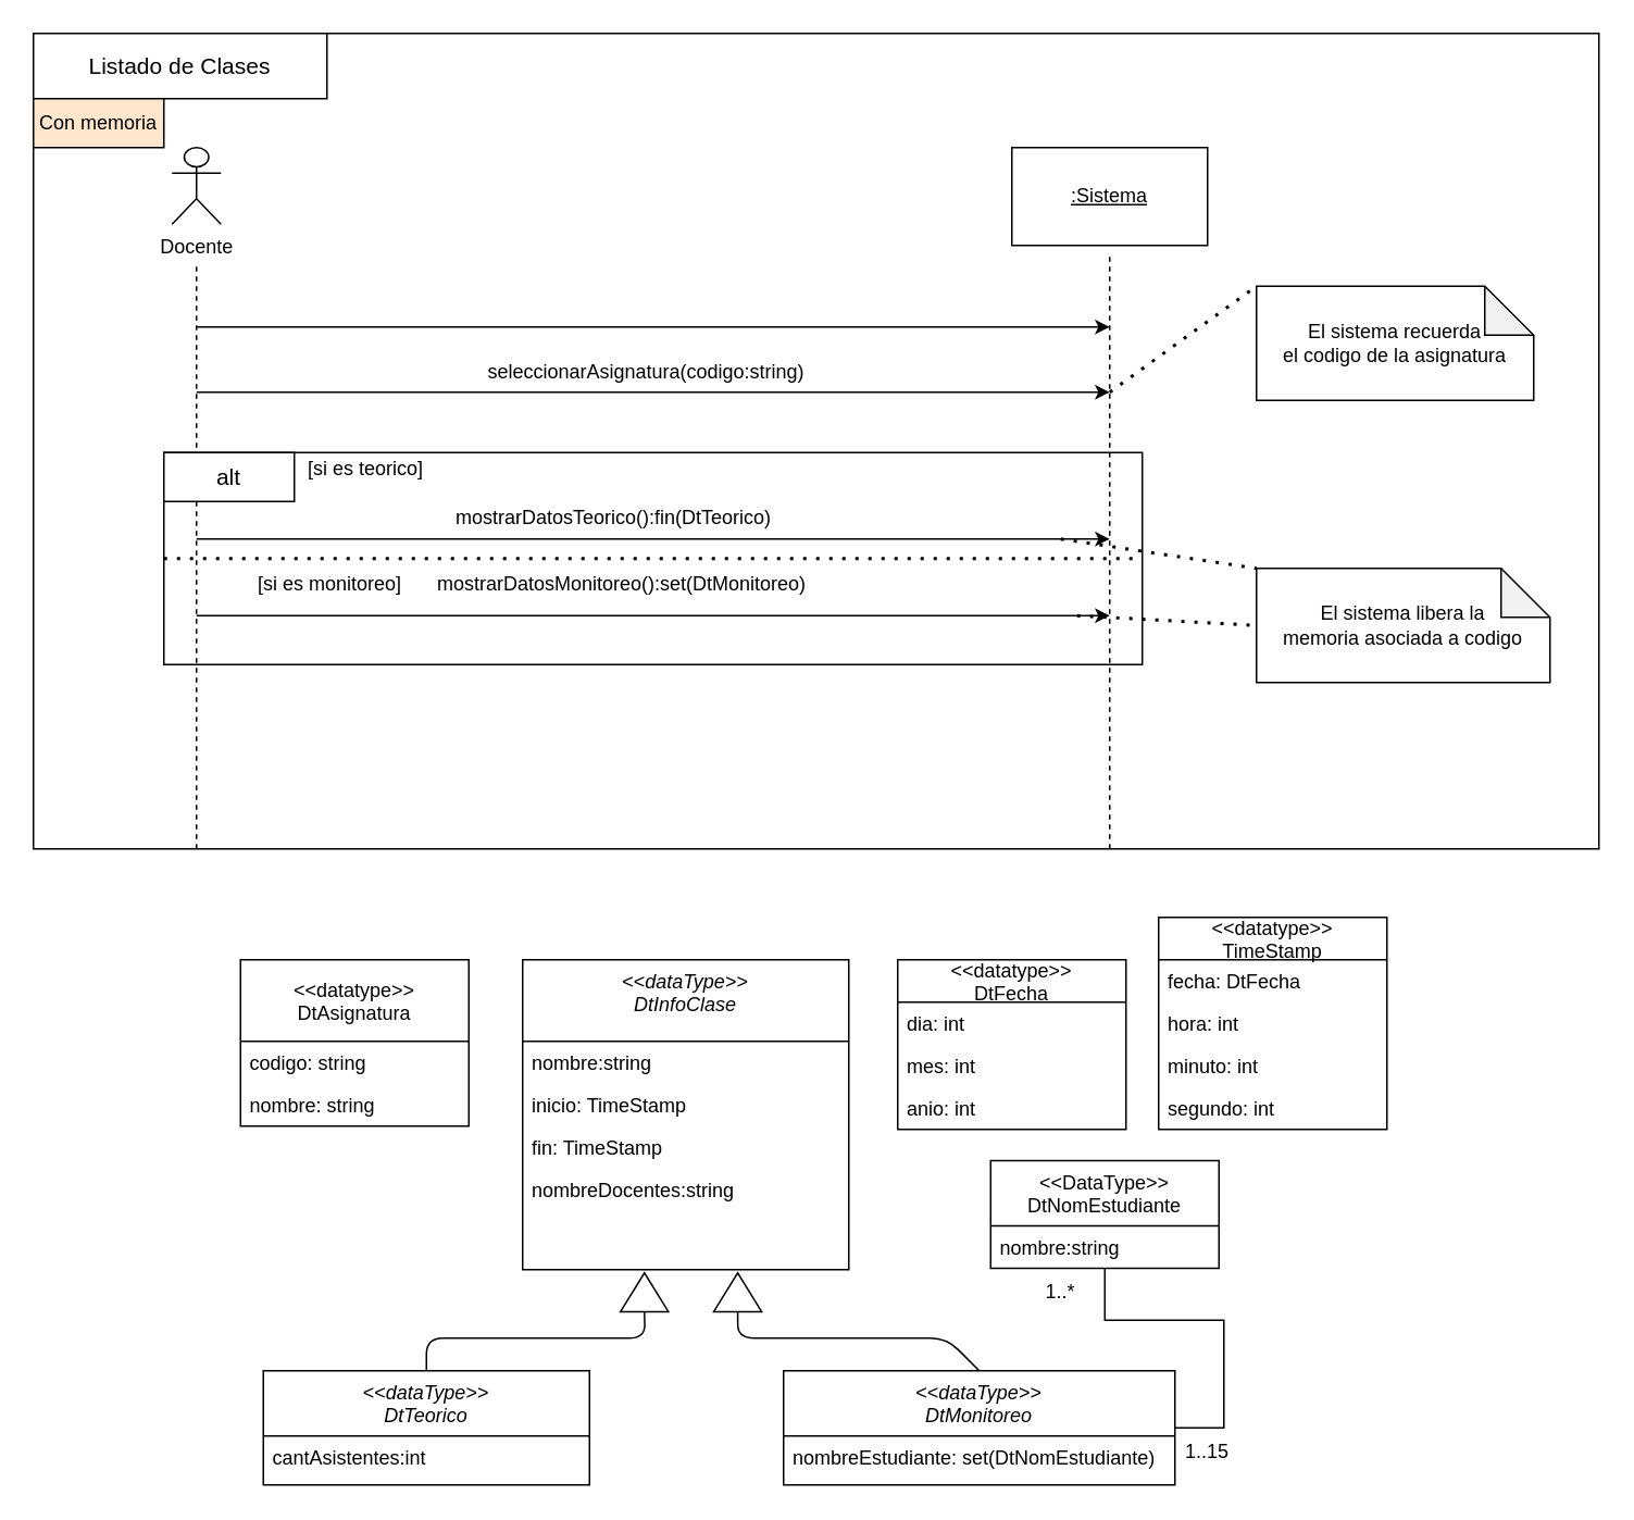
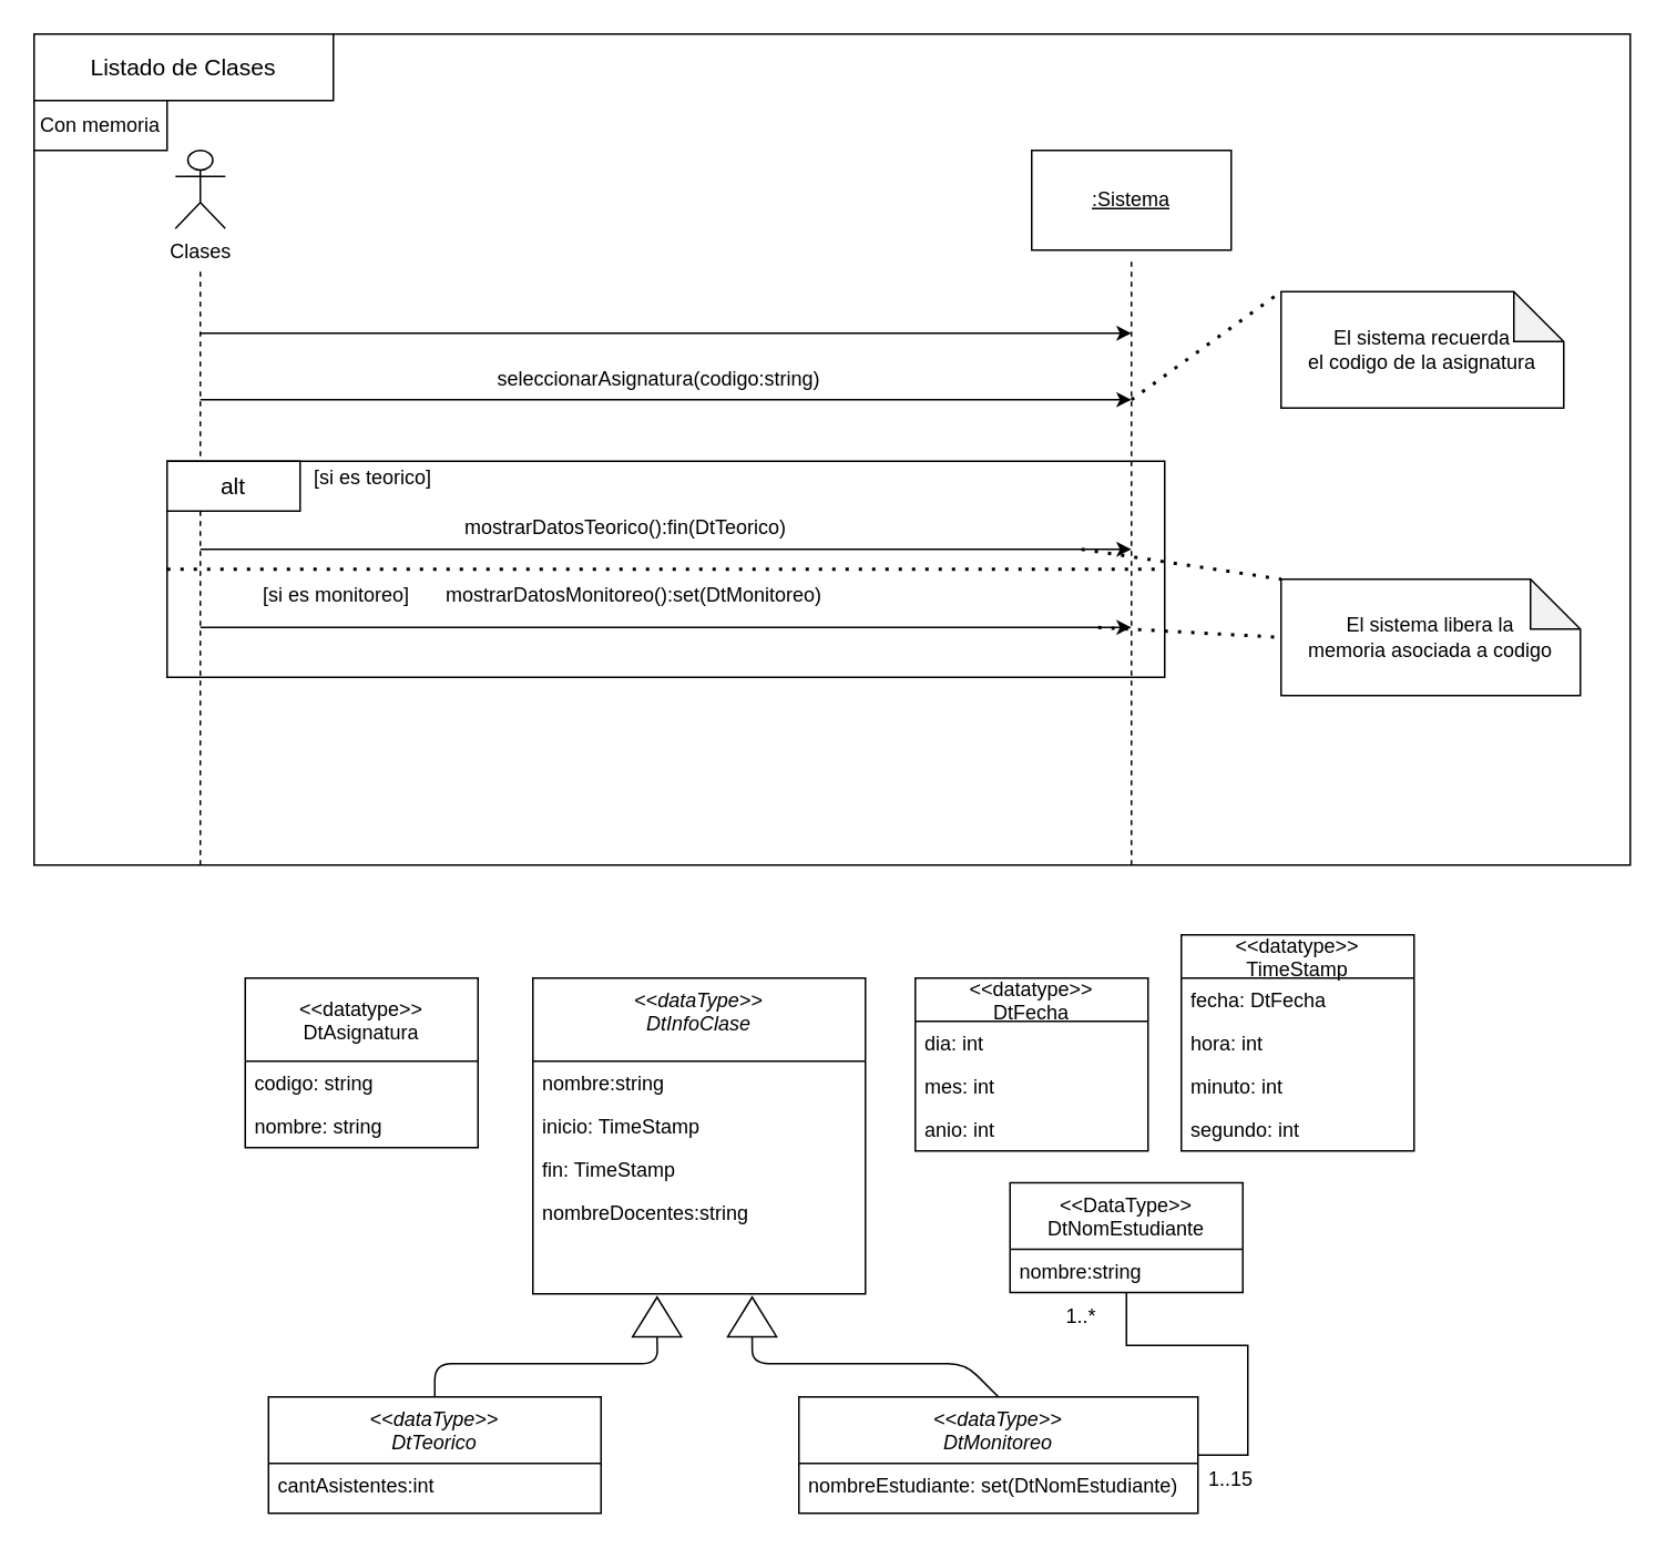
  <mxCell id="0" />
  <mxCell id="1" parent="0" />
  <mxCell id="2" value="" style="rounded=0;whiteSpace=wrap;html=1;" parent="1" vertex="1"><mxGeometry x="20" y="20" width="960" height="500" as="geometry" /></mxCell>
  <mxCell id="3" value="" style="rounded=0;whiteSpace=wrap;html=1;" parent="1" vertex="1"><mxGeometry x="100" y="277" width="600" height="130" as="geometry" /></mxCell>
  <mxCell id="4" value="&lt;&lt;dataType&gt;&gt;&#10;DtInfoClase" style="swimlane;fontStyle=2;align=center;verticalAlign=top;childLayout=stackLayout;horizontal=1;startSize=50;horizontalStack=0;resizeParent=1;resizeLast=0;collapsible=1;marginBottom=0;rounded=0;shadow=0;strokeWidth=1;" parent="1" vertex="1"><mxGeometry x="320" y="588" width="200" height="190" as="geometry"><mxRectangle x="230" y="140" width="160" height="26" as="alternateBounds" /></mxGeometry></mxCell>
  <mxCell id="5" value="nombre:string" style="text;align=left;verticalAlign=top;spacingLeft=4;spacingRight=4;overflow=hidden;rotatable=0;points=[[0,0.5],[1,0.5]];portConstraint=eastwest;" parent="4" vertex="1"><mxGeometry y="50" width="200" height="26" as="geometry" /></mxCell>
  <mxCell id="6" value="inicio: TimeStamp" style="text;align=left;verticalAlign=top;spacingLeft=4;spacingRight=4;overflow=hidden;rotatable=0;points=[[0,0.5],[1,0.5]];portConstraint=eastwest;rounded=0;shadow=0;html=0;" parent="4" vertex="1"><mxGeometry y="76" width="200" height="26" as="geometry" /></mxCell>
  <mxCell id="7" value="fin: TimeStamp" style="text;align=left;verticalAlign=top;spacingLeft=4;spacingRight=4;overflow=hidden;rotatable=0;points=[[0,0.5],[1,0.5]];portConstraint=eastwest;rounded=0;shadow=0;html=0;" parent="4" vertex="1"><mxGeometry y="102" width="200" height="26" as="geometry" /></mxCell>
  <mxCell id="8" value="nombreDocentes:string" style="text;align=left;verticalAlign=top;spacingLeft=4;spacingRight=4;overflow=hidden;rotatable=0;points=[[0,0.5],[1,0.5]];portConstraint=eastwest;rounded=0;shadow=0;html=0;" parent="4" vertex="1"><mxGeometry y="128" width="200" height="26" as="geometry" /></mxCell>
  <mxCell id="9" value="&lt;u&gt;:Sistema&lt;/u&gt;" style="rounded=0;whiteSpace=wrap;html=1;" parent="1" vertex="1"><mxGeometry x="620" y="90" width="120" height="60" as="geometry" /></mxCell>
  <mxCell id="10" value="" style="endArrow=none;dashed=1;html=1;" parent="1" edge="1"><mxGeometry width="50" height="50" relative="1" as="geometry"><mxPoint x="120" y="520" as="sourcePoint" /><mxPoint x="120" y="161" as="targetPoint" /></mxGeometry></mxCell>
  <mxCell id="11" value="" style="endArrow=none;dashed=1;html=1;" parent="1" edge="1"><mxGeometry width="50" height="50" relative="1" as="geometry"><mxPoint x="680" y="520" as="sourcePoint" /><mxPoint x="680" y="155" as="targetPoint" /></mxGeometry></mxCell>
- <mxCell id="12" value="Docente" style="shape=umlActor;verticalLabelPosition=bottom;verticalAlign=top;html=1;outlineConnect=0;" parent="1" vertex="1"><mxGeometry x="105" y="90" width="30" height="47" as="geometry" /></mxCell>
+ <mxCell id="12" value="Clases" style="shape=umlActor;verticalLabelPosition=bottom;verticalAlign=top;html=1;outlineConnect=0;" parent="1" vertex="1"><mxGeometry x="105" y="90" width="30" height="47" as="geometry" /></mxCell>
  <mxCell id="13" value="" style="endArrow=classic;html=1;" parent="1" edge="1"><mxGeometry width="50" height="50" relative="1" as="geometry"><mxPoint x="120" y="200" as="sourcePoint" /><mxPoint x="680" y="200" as="targetPoint" /></mxGeometry></mxCell>
  <mxCell id="14" value="" style="endArrow=classic;html=1;" parent="1" edge="1"><mxGeometry width="50" height="50" relative="1" as="geometry"><mxPoint x="120" y="240" as="sourcePoint" /><mxPoint x="680" y="240" as="targetPoint" /></mxGeometry></mxCell>
  <mxCell id="15" value="" style="endArrow=classic;html=1;" parent="1" edge="1"><mxGeometry width="50" height="50" relative="1" as="geometry"><mxPoint x="120" y="330" as="sourcePoint" /><mxPoint x="680" y="330" as="targetPoint" /></mxGeometry></mxCell>
  <mxCell id="16" value="" style="endArrow=classic;html=1;" parent="1" edge="1"><mxGeometry width="50" height="50" relative="1" as="geometry"><mxPoint x="120" y="377" as="sourcePoint" /><mxPoint x="680" y="377" as="targetPoint" /></mxGeometry></mxCell>
  <mxCell id="17" value="seleccionarAsignatura(codigo:string)" style="text;html=1;strokeColor=none;fillColor=none;align=center;verticalAlign=middle;whiteSpace=wrap;rounded=0;" parent="1" vertex="1"><mxGeometry x="226" y="218" width="340" height="20" as="geometry" /></mxCell>
  <mxCell id="18" value="[si es teorico]" style="text;html=1;strokeColor=none;fillColor=none;align=center;verticalAlign=middle;whiteSpace=wrap;rounded=0;" parent="1" vertex="1"><mxGeometry x="169" y="277" width="110" height="20" as="geometry" /></mxCell>
  <mxCell id="19" value="" style="endArrow=none;dashed=1;html=1;dashPattern=1 3;strokeWidth=2;exitX=0;exitY=0.5;exitDx=0;exitDy=0;entryX=1;entryY=0.5;entryDx=0;entryDy=0;" parent="1" source="3" target="3" edge="1"><mxGeometry width="50" height="50" relative="1" as="geometry"><mxPoint x="310" y="450" as="sourcePoint" /><mxPoint x="360" y="400" as="targetPoint" /></mxGeometry></mxCell>
  <mxCell id="20" value="[si es monitoreo]" style="text;html=1;strokeColor=none;fillColor=none;align=center;verticalAlign=middle;whiteSpace=wrap;rounded=0;" parent="1" vertex="1"><mxGeometry x="147" y="348" width="110" height="20" as="geometry" /></mxCell>
  <mxCell id="21" value="El sistema recuerda &lt;br&gt;el codigo de la asignatura" style="shape=note;whiteSpace=wrap;html=1;backgroundOutline=1;darkOpacity=0.05;" parent="1" vertex="1"><mxGeometry x="770" y="175" width="170" height="70" as="geometry" /></mxCell>
  <mxCell id="22" value="El sistema libera la&lt;br&gt;&amp;nbsp;memoria asociada a codigo&amp;nbsp;" style="shape=note;whiteSpace=wrap;html=1;backgroundOutline=1;darkOpacity=0.05;" parent="1" vertex="1"><mxGeometry x="770" y="348" width="180" height="70" as="geometry" /></mxCell>
  <mxCell id="23" value="" style="endArrow=none;dashed=1;html=1;dashPattern=1 3;strokeWidth=2;entryX=0;entryY=0;entryDx=0;entryDy=0;entryPerimeter=0;" parent="1" target="21" edge="1"><mxGeometry width="50" height="50" relative="1" as="geometry"><mxPoint x="680" y="240" as="sourcePoint" /><mxPoint x="790" y="330" as="targetPoint" /></mxGeometry></mxCell>
  <mxCell id="24" value="" style="endArrow=none;dashed=1;html=1;dashPattern=1 3;strokeWidth=2;entryX=0;entryY=0;entryDx=0;entryDy=0;entryPerimeter=0;" parent="1" target="22" edge="1"><mxGeometry width="50" height="50" relative="1" as="geometry"><mxPoint x="650" y="330" as="sourcePoint" /><mxPoint x="790" y="330" as="targetPoint" /></mxGeometry></mxCell>
  <mxCell id="25" value="&lt;span style=&quot;font-size: 14px&quot;&gt;Listado de Clases&lt;br&gt;&lt;/span&gt;" style="rounded=0;whiteSpace=wrap;html=1;" parent="1" vertex="1"><mxGeometry x="20" y="20" width="180" height="40" as="geometry" /></mxCell>
  <mxCell id="26" value="&lt;&lt;dataType&gt;&gt;&#10;DtTeorico" style="swimlane;fontStyle=2;align=center;verticalAlign=top;childLayout=stackLayout;horizontal=1;startSize=40;horizontalStack=0;resizeParent=1;resizeLast=0;collapsible=1;marginBottom=0;rounded=0;shadow=0;strokeWidth=1;" parent="1" vertex="1"><mxGeometry x="161" y="840" width="200" height="70" as="geometry"><mxRectangle x="230" y="140" width="160" height="26" as="alternateBounds" /></mxGeometry></mxCell>
  <mxCell id="27" value="cantAsistentes:int" style="text;align=left;verticalAlign=top;spacingLeft=4;spacingRight=4;overflow=hidden;rotatable=0;points=[[0,0.5],[1,0.5]];portConstraint=eastwest;" parent="26" vertex="1"><mxGeometry y="40" width="200" height="26" as="geometry" /></mxCell>
  <mxCell id="28" value="&lt;font style=&quot;font-size: 14px&quot;&gt;alt&lt;/font&gt;" style="rounded=0;whiteSpace=wrap;html=1;" parent="1" vertex="1"><mxGeometry x="100" y="277" width="80" height="30" as="geometry" /></mxCell>
  <mxCell id="29" value="mostrarDatosMonitoreo():set(DtMonitoreo)" style="text;html=1;strokeColor=none;fillColor=none;align=center;verticalAlign=middle;whiteSpace=wrap;rounded=0;" parent="1" vertex="1"><mxGeometry x="361" y="348" width="40" height="20" as="geometry" /></mxCell>
  <mxCell id="30" value="mostrarDatosTeorico():fin(DtTeorico)" style="text;html=1;strokeColor=none;fillColor=none;align=center;verticalAlign=middle;whiteSpace=wrap;rounded=0;" parent="1" vertex="1"><mxGeometry x="356" y="307" width="40" height="20" as="geometry" /></mxCell>
  <mxCell id="31" value="&lt;&lt;dataType&gt;&gt;&#10;DtMonitoreo" style="swimlane;fontStyle=2;align=center;verticalAlign=top;childLayout=stackLayout;horizontal=1;startSize=40;horizontalStack=0;resizeParent=1;resizeLast=0;collapsible=1;marginBottom=0;rounded=0;shadow=0;strokeWidth=1;" parent="1" vertex="1"><mxGeometry x="480" y="840" width="240" height="70" as="geometry"><mxRectangle x="230" y="140" width="160" height="26" as="alternateBounds" /></mxGeometry></mxCell>
  <mxCell id="32" value="nombreEstudiante: set(DtNomEstudiante)" style="text;align=left;verticalAlign=top;spacingLeft=4;spacingRight=4;overflow=hidden;rotatable=0;points=[[0,0.5],[1,0.5]];portConstraint=eastwest;" parent="31" vertex="1"><mxGeometry y="40" width="240" height="26" as="geometry" /></mxCell>
  <mxCell id="33" value="" style="triangle;whiteSpace=wrap;html=1;rotation=-90;" parent="1" vertex="1"><mxGeometry x="382.81" y="777.2" width="23.75" height="29.37" as="geometry" /></mxCell>
  <mxCell id="34" value="" style="triangle;whiteSpace=wrap;html=1;rotation=-90;" parent="1" vertex="1"><mxGeometry x="440" y="777.2" width="23.75" height="29.37" as="geometry" /></mxCell>
  <mxCell id="35" value="" style="endArrow=none;html=1;entryX=0;entryY=0.5;entryDx=0;entryDy=0;exitX=0.5;exitY=0;exitDx=0;exitDy=0;" parent="1" source="26" target="33" edge="1"><mxGeometry width="50" height="50" relative="1" as="geometry"><mxPoint x="390" y="760" as="sourcePoint" /><mxPoint x="440" y="710" as="targetPoint" /><Array as="points"><mxPoint x="261" y="820" /><mxPoint x="395" y="820" /></Array></mxGeometry></mxCell>
  <mxCell id="36" value="" style="endArrow=none;html=1;exitX=0.5;exitY=0;exitDx=0;exitDy=0;entryX=0;entryY=0.5;entryDx=0;entryDy=0;" parent="1" source="31" target="34" edge="1"><mxGeometry width="50" height="50" relative="1" as="geometry"><mxPoint x="334" y="840" as="sourcePoint" /><mxPoint x="468" y="797.19" as="targetPoint" /><Array as="points"><mxPoint x="580" y="820" /><mxPoint x="452" y="820" /></Array></mxGeometry></mxCell>
- <mxCell id="37" value="Con memoria" style="rounded=0;whiteSpace=wrap;html=1;fontSize=12;strokeWidth=1;fillColor=#ffe6cc;" vertex="1" parent="1"><mxGeometry x="20" y="60" width="80" height="30" as="geometry" /></mxCell>
+ <mxCell id="37" value="Con memoria" style="rounded=0;whiteSpace=wrap;html=1;fontSize=12;strokeWidth=1;" vertex="1" parent="1"><mxGeometry x="20" y="60" width="80" height="30" as="geometry" /></mxCell>
  <mxCell id="38" style="edgeStyle=orthogonalEdgeStyle;rounded=0;orthogonalLoop=1;jettySize=auto;html=1;entryX=1;entryY=0.5;entryDx=0;entryDy=0;fontSize=12;endArrow=none;endFill=0;" edge="1" parent="1" source="39" target="31"><mxGeometry relative="1" as="geometry"><Array as="points"><mxPoint x="677" y="809" /><mxPoint x="750" y="809" /><mxPoint x="750" y="875" /></Array></mxGeometry></mxCell>
  <mxCell id="39" value="&lt;&lt;DataType&gt;&gt;&#10;DtNomEstudiante" style="swimlane;fontStyle=0;childLayout=stackLayout;horizontal=1;startSize=40;fillColor=none;horizontalStack=0;resizeParent=1;resizeParentMax=0;resizeLast=0;collapsible=1;marginBottom=0;fontSize=12;strokeWidth=1;" vertex="1" parent="1"><mxGeometry x="607" y="711.2" width="140" height="66" as="geometry" /></mxCell>
  <mxCell id="40" value="nombre:string" style="text;strokeColor=none;fillColor=none;align=left;verticalAlign=top;spacingLeft=4;spacingRight=4;overflow=hidden;rotatable=0;points=[[0,0.5],[1,0.5]];portConstraint=eastwest;" vertex="1" parent="39"><mxGeometry y="40" width="140" height="26" as="geometry" /></mxCell>
  <mxCell id="41" value="" style="endArrow=none;dashed=1;html=1;dashPattern=1 3;strokeWidth=2;fontSize=12;entryX=0;entryY=0.5;entryDx=0;entryDy=0;entryPerimeter=0;" edge="1" parent="1" target="22"><mxGeometry width="50" height="50" relative="1" as="geometry"><mxPoint x="660" y="377" as="sourcePoint" /><mxPoint x="710" y="327" as="targetPoint" /></mxGeometry></mxCell>
  <mxCell id="42" value="1..15" style="text;html=1;strokeColor=none;fillColor=none;align=center;verticalAlign=middle;whiteSpace=wrap;rounded=0;fontSize=12;" vertex="1" parent="1"><mxGeometry x="720" y="880" width="40" height="20" as="geometry" /></mxCell>
  <mxCell id="43" value="1..*" style="text;html=1;strokeColor=none;fillColor=none;align=center;verticalAlign=middle;whiteSpace=wrap;rounded=0;fontSize=12;" vertex="1" parent="1"><mxGeometry x="630" y="781.89" width="40" height="20" as="geometry" /></mxCell>
  <mxCell id="44" value="&lt;&lt;datatype&gt;&gt;&#10;DtAsignatura" style="swimlane;fontStyle=0;childLayout=stackLayout;horizontal=1;startSize=50;fillColor=none;horizontalStack=0;resizeParent=1;resizeParentMax=0;resizeLast=0;collapsible=1;marginBottom=0;fontSize=12;strokeWidth=1;" vertex="1" parent="1"><mxGeometry x="147" y="588" width="140" height="102" as="geometry" /></mxCell>
  <mxCell id="45" value="codigo: string" style="text;strokeColor=none;fillColor=none;align=left;verticalAlign=top;spacingLeft=4;spacingRight=4;overflow=hidden;rotatable=0;points=[[0,0.5],[1,0.5]];portConstraint=eastwest;" vertex="1" parent="44"><mxGeometry y="50" width="140" height="26" as="geometry" /></mxCell>
  <mxCell id="46" value="nombre: string" style="text;strokeColor=none;fillColor=none;align=left;verticalAlign=top;spacingLeft=4;spacingRight=4;overflow=hidden;rotatable=0;points=[[0,0.5],[1,0.5]];portConstraint=eastwest;" vertex="1" parent="44"><mxGeometry y="76" width="140" height="26" as="geometry" /></mxCell>
  <mxCell id="47" value="&lt;&lt;datatype&gt;&gt;&#10;DtFecha" style="swimlane;fontStyle=0;childLayout=stackLayout;horizontal=1;startSize=26;fillColor=none;horizontalStack=0;resizeParent=1;resizeParentMax=0;resizeLast=0;collapsible=1;marginBottom=0;fontSize=12;strokeWidth=1;" vertex="1" parent="1"><mxGeometry x="550" y="588" width="140" height="104" as="geometry" /></mxCell>
  <mxCell id="48" value="dia: int" style="text;strokeColor=none;fillColor=none;align=left;verticalAlign=top;spacingLeft=4;spacingRight=4;overflow=hidden;rotatable=0;points=[[0,0.5],[1,0.5]];portConstraint=eastwest;" vertex="1" parent="47"><mxGeometry y="26" width="140" height="26" as="geometry" /></mxCell>
  <mxCell id="49" value="mes: int" style="text;strokeColor=none;fillColor=none;align=left;verticalAlign=top;spacingLeft=4;spacingRight=4;overflow=hidden;rotatable=0;points=[[0,0.5],[1,0.5]];portConstraint=eastwest;" vertex="1" parent="47"><mxGeometry y="52" width="140" height="26" as="geometry" /></mxCell>
  <mxCell id="50" value="anio: int" style="text;strokeColor=none;fillColor=none;align=left;verticalAlign=top;spacingLeft=4;spacingRight=4;overflow=hidden;rotatable=0;points=[[0,0.5],[1,0.5]];portConstraint=eastwest;" vertex="1" parent="47"><mxGeometry y="78" width="140" height="26" as="geometry" /></mxCell>
  <mxCell id="51" value="&lt;&lt;datatype&gt;&gt;&#10;TimeStamp" style="swimlane;fontStyle=0;childLayout=stackLayout;horizontal=1;startSize=26;fillColor=none;horizontalStack=0;resizeParent=1;resizeParentMax=0;resizeLast=0;collapsible=1;marginBottom=0;fontSize=12;strokeWidth=1;" vertex="1" parent="1"><mxGeometry x="710" y="562" width="140" height="130" as="geometry" /></mxCell>
  <mxCell id="52" value="fecha: DtFecha" style="text;strokeColor=none;fillColor=none;align=left;verticalAlign=top;spacingLeft=4;spacingRight=4;overflow=hidden;rotatable=0;points=[[0,0.5],[1,0.5]];portConstraint=eastwest;" vertex="1" parent="51"><mxGeometry y="26" width="140" height="26" as="geometry" /></mxCell>
  <mxCell id="53" value="hora: int" style="text;strokeColor=none;fillColor=none;align=left;verticalAlign=top;spacingLeft=4;spacingRight=4;overflow=hidden;rotatable=0;points=[[0,0.5],[1,0.5]];portConstraint=eastwest;" vertex="1" parent="51"><mxGeometry y="52" width="140" height="26" as="geometry" /></mxCell>
  <mxCell id="54" value="minuto: int" style="text;strokeColor=none;fillColor=none;align=left;verticalAlign=top;spacingLeft=4;spacingRight=4;overflow=hidden;rotatable=0;points=[[0,0.5],[1,0.5]];portConstraint=eastwest;" vertex="1" parent="51"><mxGeometry y="78" width="140" height="26" as="geometry" /></mxCell>
  <mxCell id="55" value="segundo: int" style="text;strokeColor=none;fillColor=none;align=left;verticalAlign=top;spacingLeft=4;spacingRight=4;overflow=hidden;rotatable=0;points=[[0,0.5],[1,0.5]];portConstraint=eastwest;fontSize=12;" vertex="1" parent="51"><mxGeometry y="104" width="140" height="26" as="geometry" /></mxCell>
